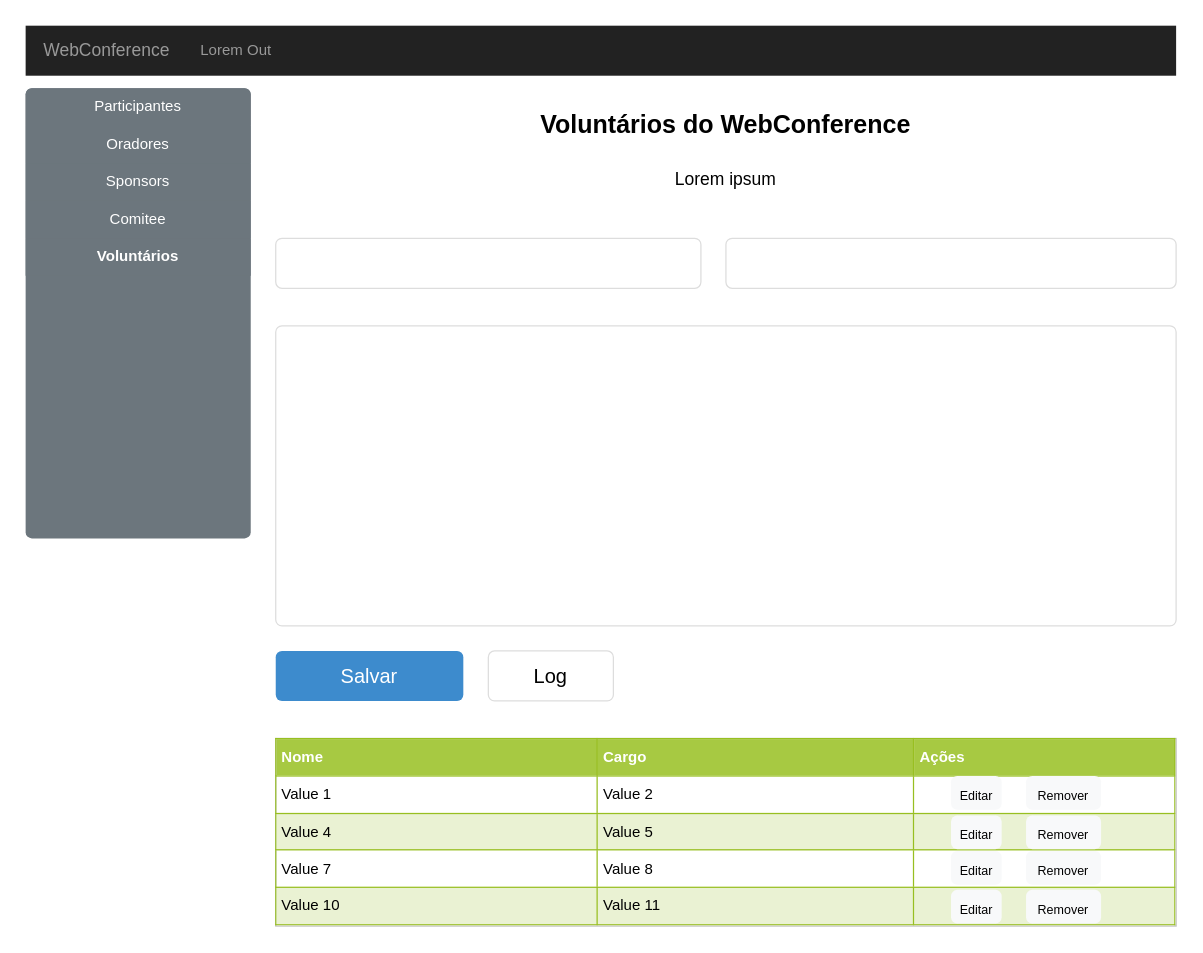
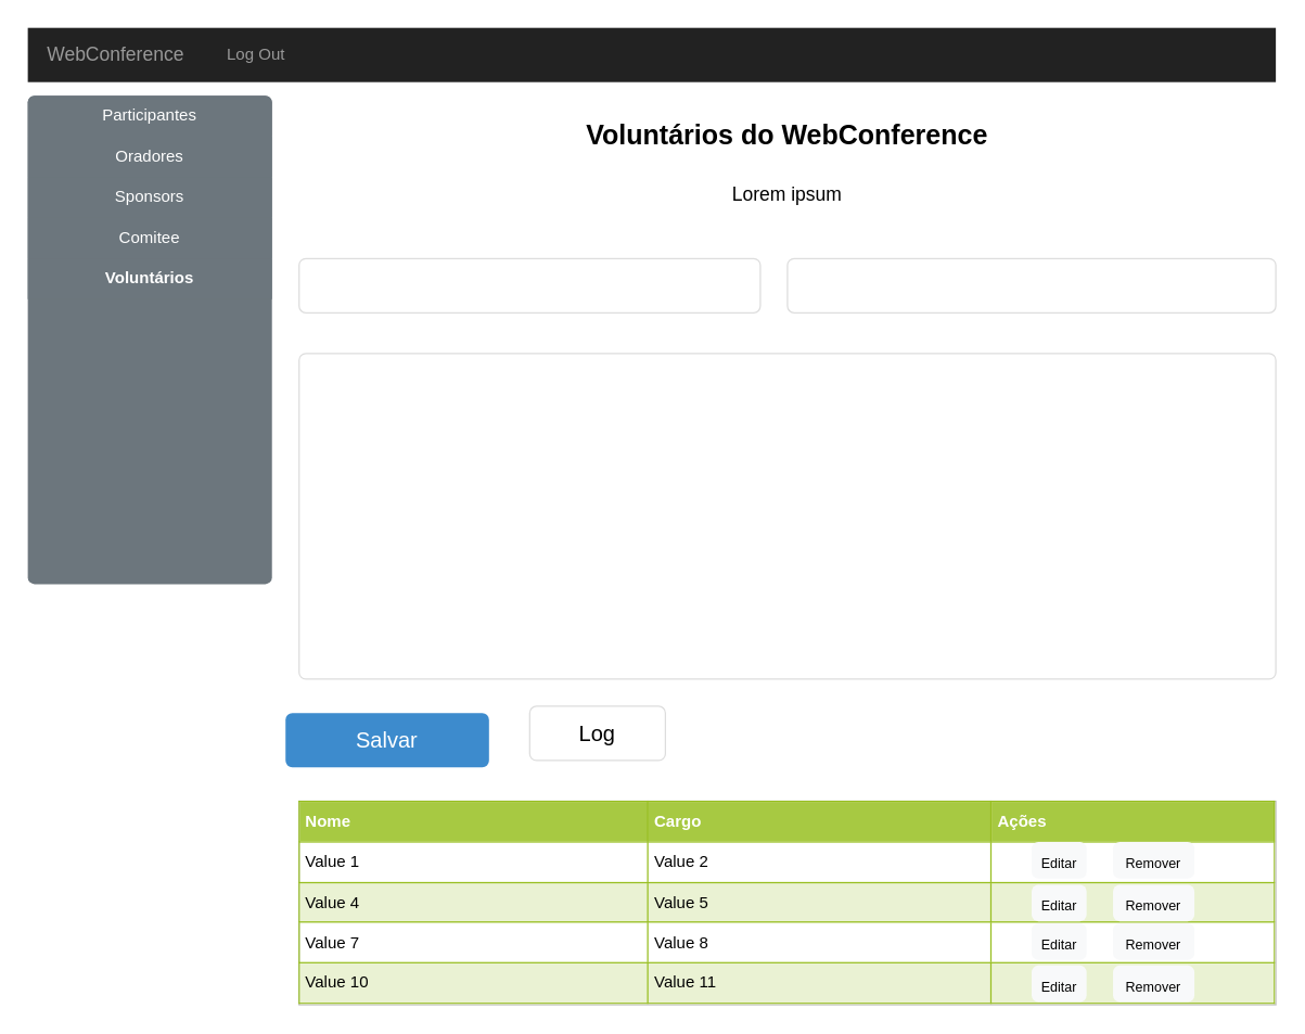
  <mxCell id="0" style=";html=1;" />
  <mxCell id="1" style=";html=1;" parent="0" />
  <mxCell id="2" value="" style="html=1;shadow=0;dashed=0;shape=mxgraph.bootstrap.rect;fillColor=#222222;strokeColor=none;whiteSpace=wrap;rounded=0;fontSize=12;fontColor=#000000;align=center;" parent="1" vertex="1"><mxGeometry x="20" y="20" width="920" height="40" as="geometry" /></mxCell>
  <mxCell id="3" value="WebConference" style="html=1;shadow=0;dashed=0;fillColor=none;strokeColor=none;shape=mxgraph.bootstrap.rect;fontColor=#999999;fontSize=14;whiteSpace=wrap;" parent="2" vertex="1"><mxGeometry width="130" height="40" as="geometry" /></mxCell>
- <mxCell id="4" value="Lorem Out" style="html=1;shadow=0;dashed=0;fillColor=none;strokeColor=none;shape=mxgraph.bootstrap.rect;fontColor=#999999;whiteSpace=wrap;" parent="2" vertex="1"><mxGeometry x="128.004" width="80.5" height="40" as="geometry" /></mxCell>
+ <mxCell id="4" value="Log Out" style="html=1;shadow=0;dashed=0;fillColor=none;strokeColor=none;shape=mxgraph.bootstrap.rect;fontColor=#999999;whiteSpace=wrap;" parent="2" vertex="1"><mxGeometry x="128.004" width="80.5" height="40" as="geometry" /></mxCell>
  <mxCell id="5" value="" style="html=1;shadow=0;dashed=0;shape=mxgraph.bootstrap.rrect;rSize=5;strokeColor=#dddddd;;align=left;spacingLeft=10;fontSize=16;whiteSpace=wrap;rounded=0;" parent="1" vertex="1"><mxGeometry x="220" y="190" width="340" height="40" as="geometry" /></mxCell>
  <mxCell id="6" value="" style="html=1;shadow=0;dashed=0;shape=mxgraph.bootstrap.rrect;rSize=5;fontSize=12;strokeColor=#dddddd;align=left;spacing=10;verticalAlign=top;whiteSpace=wrap;rounded=0;" parent="1" vertex="1"><mxGeometry x="220" y="260" width="720" height="240" as="geometry" /></mxCell>
- <mxCell id="7" value="Salvar" style="html=1;shadow=0;dashed=0;shape=mxgraph.bootstrap.rrect;align=center;rSize=5;strokeColor=none;fillColor=#3D8BCD;fontColor=#ffffff;fontSize=16;whiteSpace=wrap;rounded=0;" parent="1" vertex="1"><mxGeometry x="220" y="520" width="150" height="40" as="geometry" /></mxCell>
+ <mxCell id="7" value="Salvar" style="html=1;shadow=0;dashed=0;shape=mxgraph.bootstrap.rrect;align=center;rSize=5;strokeColor=none;fillColor=#3D8BCD;fontColor=#ffffff;fontSize=16;whiteSpace=wrap;rounded=0;" parent="1" vertex="1"><mxGeometry x="210" y="525" width="150" height="40" as="geometry" /></mxCell>
  <mxCell id="8" value="Log" style="html=1;shadow=0;dashed=0;shape=mxgraph.bootstrap.rrect;align=center;rSize=5;strokeColor=#dddddd;fontSize=16;whiteSpace=wrap;rounded=0;" parent="1" vertex="1"><mxGeometry x="390" y="520" width="100" height="40" as="geometry" /></mxCell>
  <mxCell id="9" value="" style="html=1;shadow=0;dashed=0;shape=mxgraph.bootstrap.rrect;rSize=5;strokeColor=#dddddd;;align=left;spacingLeft=10;fontSize=16;whiteSpace=wrap;rounded=0;" parent="1" vertex="1"><mxGeometry x="580" y="190" width="360" height="40" as="geometry" /></mxCell>
  <mxCell id="10" value="" style="html=1;shadow=0;dashed=0;shape=mxgraph.bootstrap.rrect;rSize=5;strokeColor=none;html=1;whiteSpace=wrap;fillColor=#6C767D;fontColor=#ffffff;" parent="1" vertex="1"><mxGeometry x="20" y="70" width="180" height="360" as="geometry" /></mxCell>
  <mxCell id="11" value="Participantes" style="strokeColor=inherit;fillColor=inherit;gradientColor=inherit;fontColor=inherit;html=1;shadow=0;dashed=0;shape=mxgraph.bootstrap.topButton;rSize=5;perimeter=none;whiteSpace=wrap;resizeWidth=1;" parent="10" vertex="1"><mxGeometry width="180" height="30" relative="1" as="geometry" /></mxCell>
  <mxCell id="12" value="Oradores" style="strokeColor=inherit;fillColor=inherit;gradientColor=inherit;fontColor=inherit;html=1;shadow=0;dashed=0;perimeter=none;whiteSpace=wrap;resizeWidth=1;" parent="10" vertex="1"><mxGeometry width="180" height="30" relative="1" as="geometry"><mxPoint y="30" as="offset" /></mxGeometry></mxCell>
  <mxCell id="13" value="Sponsors" style="strokeColor=inherit;fillColor=inherit;gradientColor=inherit;fontColor=inherit;html=1;shadow=0;dashed=0;perimeter=none;whiteSpace=wrap;resizeWidth=1;" parent="10" vertex="1"><mxGeometry width="180" height="30" relative="1" as="geometry"><mxPoint y="60" as="offset" /></mxGeometry></mxCell>
  <mxCell id="14" value="Comitee" style="strokeColor=inherit;fillColor=inherit;gradientColor=inherit;fontColor=inherit;html=1;shadow=0;dashed=0;perimeter=none;whiteSpace=wrap;resizeWidth=1;" parent="10" vertex="1"><mxGeometry width="180" height="30" relative="1" as="geometry"><mxPoint y="90" as="offset" /></mxGeometry></mxCell>
  <mxCell id="15" value="&lt;b&gt;Voluntários&lt;/b&gt;" style="strokeColor=inherit;fillColor=inherit;gradientColor=inherit;fontColor=inherit;html=1;shadow=0;dashed=0;perimeter=none;whiteSpace=wrap;resizeWidth=1;" parent="10" vertex="1"><mxGeometry width="180" height="30" relative="1" as="geometry"><mxPoint y="120" as="offset" /></mxGeometry></mxCell>
  <mxCell id="16" value="&lt;div&gt;&lt;span style=&quot;font-size: 20px&quot;&gt;&lt;font face=&quot;helvetica&quot;&gt;&lt;b&gt;Voluntários do WebConference&lt;/b&gt;&lt;/font&gt;&lt;/span&gt;&lt;/div&gt;&lt;div&gt;&lt;span style=&quot;font-size: 20px&quot;&gt;&lt;font face=&quot;helvetica&quot;&gt;&lt;b&gt;&lt;br&gt;&lt;/b&gt;&lt;/font&gt;&lt;/span&gt;&lt;/div&gt;&lt;span style=&quot;font-family: &amp;#34;helvetica&amp;#34; ; font-size: 14px ; font-style: normal ; font-weight: 400 ; letter-spacing: normal ; text-indent: 0px ; text-transform: none ; word-spacing: 0px ; float: none ; display: inline&quot;&gt;Lorem ipsum&lt;/span&gt;" style="text;whiteSpace=wrap;html=1;align=center;" parent="1" vertex="1"><mxGeometry x="220" y="80" width="720" height="80" as="geometry" /></mxCell>
  <mxCell id="17" value="&lt;table border=&quot;1&quot; width=&quot;100%&quot; cellpadding=&quot;4&quot; style=&quot;width: 100% ; height: 100% ; border-collapse: collapse&quot;&gt;&lt;tbody&gt;&lt;tr style=&quot;background-color: #a7c942 ; color: #ffffff ; border: 1px solid #98bf21&quot;&gt;&lt;th align=&quot;left&quot;&gt;Nome&lt;/th&gt;&lt;th align=&quot;left&quot;&gt;Cargo&lt;/th&gt;&lt;th align=&quot;left&quot;&gt;Ações&lt;/th&gt;&lt;/tr&gt;&lt;tr style=&quot;border: 1px solid #98bf21&quot;&gt;&lt;td&gt;Value 1&lt;/td&gt;&lt;td&gt;Value 2&lt;/td&gt;&lt;td&gt;&lt;/td&gt;&lt;/tr&gt;&lt;tr style=&quot;background-color: #eaf2d3 ; border: 1px solid #98bf21&quot;&gt;&lt;td&gt;Value 4&lt;/td&gt;&lt;td&gt;Value 5&lt;/td&gt;&lt;td&gt;&lt;/td&gt;&lt;/tr&gt;&lt;tr style=&quot;border: 1px solid #98bf21&quot;&gt;&lt;td&gt;Value 7&lt;/td&gt;&lt;td&gt;Value 8&lt;/td&gt;&lt;td&gt;&lt;/td&gt;&lt;/tr&gt;&lt;tr style=&quot;background-color: #eaf2d3 ; border: 1px solid #98bf21&quot;&gt;&lt;td&gt;Value 10&lt;/td&gt;&lt;td&gt;Value 11&lt;/td&gt;&lt;td&gt;&lt;br&gt;&lt;/td&gt;&lt;/tr&gt;&lt;/tbody&gt;&lt;/table&gt;" style="text;html=1;strokeColor=#c0c0c0;fillColor=#ffffff;overflow=fill;rounded=0;" parent="1" vertex="1"><mxGeometry x="220" y="590" width="720" height="150" as="geometry" /></mxCell>
  <mxCell id="18" value="&lt;span style=&quot;font-size: 10px&quot;&gt;Editar&lt;br&gt;&lt;/span&gt;" style="html=1;shadow=0;dashed=0;shape=mxgraph.bootstrap.rrect;rSize=5;strokeColor=none;strokeWidth=1;fillColor=#F8F9FA;fontColor=#000000;whiteSpace=wrap;align=center;verticalAlign=middle;spacingLeft=0;fontStyle=0;fontSize=16;spacing=5;" parent="1" vertex="1"><mxGeometry x="760" y="620" width="40.5" height="27" as="geometry" /></mxCell>
  <mxCell id="19" value="&lt;span style=&quot;font-size: 10px&quot;&gt;Remover&lt;br&gt;&lt;/span&gt;" style="html=1;shadow=0;dashed=0;shape=mxgraph.bootstrap.rrect;rSize=5;strokeColor=none;strokeWidth=1;fillColor=#F8F9FA;fontColor=#000000;whiteSpace=wrap;align=center;verticalAlign=middle;spacingLeft=0;fontStyle=0;fontSize=16;spacing=5;" parent="1" vertex="1"><mxGeometry x="820" y="620" width="60" height="27" as="geometry" /></mxCell>
  <mxCell id="20" value="&lt;span style=&quot;font-size: 10px&quot;&gt;Editar&lt;br&gt;&lt;/span&gt;" style="html=1;shadow=0;dashed=0;shape=mxgraph.bootstrap.rrect;rSize=5;strokeColor=none;strokeWidth=1;fillColor=#F8F9FA;fontColor=#000000;whiteSpace=wrap;align=center;verticalAlign=middle;spacingLeft=0;fontStyle=0;fontSize=16;spacing=5;" parent="1" vertex="1"><mxGeometry x="760" y="651.5" width="40.5" height="27" as="geometry" /></mxCell>
  <mxCell id="21" value="&lt;span style=&quot;font-size: 10px&quot;&gt;Remover&lt;br&gt;&lt;/span&gt;" style="html=1;shadow=0;dashed=0;shape=mxgraph.bootstrap.rrect;rSize=5;strokeColor=none;strokeWidth=1;fillColor=#F8F9FA;fontColor=#000000;whiteSpace=wrap;align=center;verticalAlign=middle;spacingLeft=0;fontStyle=0;fontSize=16;spacing=5;" parent="1" vertex="1"><mxGeometry x="820" y="651.5" width="60" height="27" as="geometry" /></mxCell>
  <mxCell id="22" value="&lt;span style=&quot;font-size: 10px&quot;&gt;Editar&lt;br&gt;&lt;/span&gt;" style="html=1;shadow=0;dashed=0;shape=mxgraph.bootstrap.rrect;rSize=5;strokeColor=none;strokeWidth=1;fillColor=#F8F9FA;fontColor=#000000;whiteSpace=wrap;align=center;verticalAlign=middle;spacingLeft=0;fontStyle=0;fontSize=16;spacing=5;" parent="1" vertex="1"><mxGeometry x="760" y="680" width="40.5" height="27" as="geometry" /></mxCell>
  <mxCell id="23" value="&lt;span style=&quot;font-size: 10px&quot;&gt;Remover&lt;br&gt;&lt;/span&gt;" style="html=1;shadow=0;dashed=0;shape=mxgraph.bootstrap.rrect;rSize=5;strokeColor=none;strokeWidth=1;fillColor=#F8F9FA;fontColor=#000000;whiteSpace=wrap;align=center;verticalAlign=middle;spacingLeft=0;fontStyle=0;fontSize=16;spacing=5;" parent="1" vertex="1"><mxGeometry x="820" y="680" width="60" height="27" as="geometry" /></mxCell>
  <mxCell id="24" value="&lt;span style=&quot;font-size: 10px&quot;&gt;Editar&lt;br&gt;&lt;/span&gt;" style="html=1;shadow=0;dashed=0;shape=mxgraph.bootstrap.rrect;rSize=5;strokeColor=none;strokeWidth=1;fillColor=#F8F9FA;fontColor=#000000;whiteSpace=wrap;align=center;verticalAlign=middle;spacingLeft=0;fontStyle=0;fontSize=16;spacing=5;" parent="1" vertex="1"><mxGeometry x="760" y="711" width="40.5" height="27" as="geometry" /></mxCell>
  <mxCell id="25" value="&lt;span style=&quot;font-size: 10px&quot;&gt;Remover&lt;br&gt;&lt;/span&gt;" style="html=1;shadow=0;dashed=0;shape=mxgraph.bootstrap.rrect;rSize=5;strokeColor=none;strokeWidth=1;fillColor=#F8F9FA;fontColor=#000000;whiteSpace=wrap;align=center;verticalAlign=middle;spacingLeft=0;fontStyle=0;fontSize=16;spacing=5;" parent="1" vertex="1"><mxGeometry x="820" y="711" width="60" height="27" as="geometry" /></mxCell>
